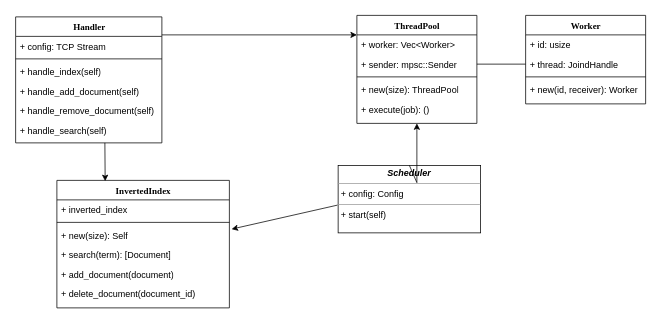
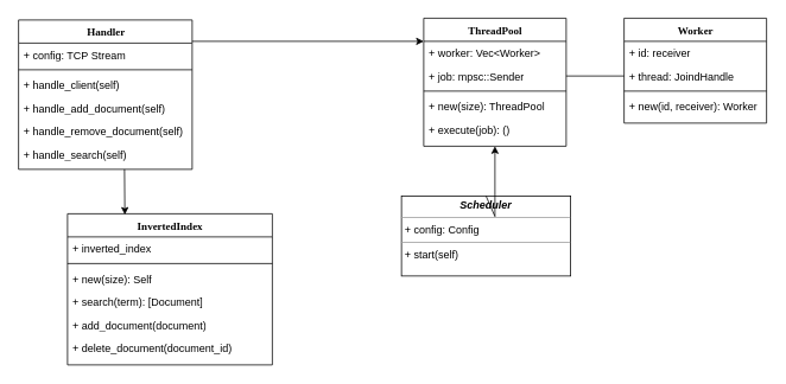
  <mxCell id="0" />
  <mxCell id="1" parent="0" />
  <mxCell id="2" value="Handler" style="swimlane;html=1;fontStyle=1;align=center;verticalAlign=top;childLayout=stackLayout;horizontal=1;startSize=26;horizontalStack=0;resizeParent=1;resizeLast=0;collapsible=1;marginBottom=0;swimlaneFillColor=#ffffff;rounded=0;shadow=0;comic=0;labelBackgroundColor=none;strokeWidth=1;fillColor=none;fontFamily=Verdana;fontSize=12" parent="1" vertex="1"><mxGeometry x="20" y="22" width="195" height="168" as="geometry" /></mxCell>
  <mxCell id="3" value="+ config: TCP Stream" style="text;html=1;strokeColor=none;fillColor=none;align=left;verticalAlign=top;spacingLeft=4;spacingRight=4;whiteSpace=wrap;overflow=hidden;rotatable=0;points=[[0,0.5],[1,0.5]];portConstraint=eastwest;" parent="2" vertex="1"><mxGeometry y="26" width="195" height="26" as="geometry" /></mxCell>
  <mxCell id="4" value="" style="line;html=1;strokeWidth=1;fillColor=none;align=left;verticalAlign=middle;spacingTop=-1;spacingLeft=3;spacingRight=3;rotatable=0;labelPosition=right;points=[];portConstraint=eastwest;" parent="2" vertex="1"><mxGeometry y="52" width="195" height="8" as="geometry" /></mxCell>
- <mxCell id="5" value="+ handle_index(self)" style="text;html=1;strokeColor=none;fillColor=none;align=left;verticalAlign=top;spacingLeft=4;spacingRight=4;whiteSpace=wrap;overflow=hidden;rotatable=0;points=[[0,0.5],[1,0.5]];portConstraint=eastwest;" parent="2" vertex="1"><mxGeometry y="60" width="195" height="26" as="geometry" /></mxCell>
+ <mxCell id="5" value="+ handle_client(self)" style="text;html=1;strokeColor=none;fillColor=none;align=left;verticalAlign=top;spacingLeft=4;spacingRight=4;whiteSpace=wrap;overflow=hidden;rotatable=0;points=[[0,0.5],[1,0.5]];portConstraint=eastwest;" parent="2" vertex="1"><mxGeometry y="60" width="195" height="26" as="geometry" /></mxCell>
  <mxCell id="6" value="+ handle_add_document(self)" style="text;html=1;strokeColor=none;fillColor=none;align=left;verticalAlign=top;spacingLeft=4;spacingRight=4;whiteSpace=wrap;overflow=hidden;rotatable=0;points=[[0,0.5],[1,0.5]];portConstraint=eastwest;" parent="2" vertex="1"><mxGeometry y="86" width="195" height="26" as="geometry" /></mxCell>
  <mxCell id="7" value="&lt;div&gt;+ handle_remove_document(self)&lt;/div&gt;" style="text;html=1;strokeColor=none;fillColor=none;align=left;verticalAlign=top;spacingLeft=4;spacingRight=4;whiteSpace=wrap;overflow=hidden;rotatable=0;points=[[0,0.5],[1,0.5]];portConstraint=eastwest;" parent="2" vertex="1"><mxGeometry y="112" width="195" height="26" as="geometry" /></mxCell>
  <mxCell id="8" value="+ handle_search(self)" style="text;html=1;strokeColor=none;fillColor=none;align=left;verticalAlign=top;spacingLeft=4;spacingRight=4;whiteSpace=wrap;overflow=hidden;rotatable=0;points=[[0,0.5],[1,0.5]];portConstraint=eastwest;" parent="2" vertex="1"><mxGeometry y="138" width="195" height="26" as="geometry" /></mxCell>
  <mxCell id="9" value="ThreadPool" style="swimlane;html=1;fontStyle=1;align=center;verticalAlign=top;childLayout=stackLayout;horizontal=1;startSize=26;horizontalStack=0;resizeParent=1;resizeLast=0;collapsible=1;marginBottom=0;swimlaneFillColor=#ffffff;rounded=0;shadow=0;comic=0;labelBackgroundColor=none;strokeWidth=1;fillColor=none;fontFamily=Verdana;fontSize=12" parent="1" vertex="1"><mxGeometry x="475" y="20" width="160" height="144" as="geometry"><mxRectangle x="665" y="136" width="100" height="30" as="alternateBounds" /></mxGeometry></mxCell>
  <mxCell id="10" value="+ worker: Vec&amp;lt;Worker&amp;gt;" style="text;html=1;strokeColor=none;fillColor=none;align=left;verticalAlign=top;spacingLeft=4;spacingRight=4;whiteSpace=wrap;overflow=hidden;rotatable=0;points=[[0,0.5],[1,0.5]];portConstraint=eastwest;" parent="9" vertex="1"><mxGeometry y="26" width="160" height="26" as="geometry" /></mxCell>
- <mxCell id="11" value="+ sender: mpsc::Sender" style="text;html=1;strokeColor=none;fillColor=none;align=left;verticalAlign=top;spacingLeft=4;spacingRight=4;whiteSpace=wrap;overflow=hidden;rotatable=0;points=[[0,0.5],[1,0.5]];portConstraint=eastwest;" parent="9" vertex="1"><mxGeometry y="52" width="160" height="26" as="geometry" /></mxCell>
+ <mxCell id="11" value="+ job: mpsc::Sender" style="text;html=1;strokeColor=none;fillColor=none;align=left;verticalAlign=top;spacingLeft=4;spacingRight=4;whiteSpace=wrap;overflow=hidden;rotatable=0;points=[[0,0.5],[1,0.5]];portConstraint=eastwest;" parent="9" vertex="1"><mxGeometry y="52" width="160" height="26" as="geometry" /></mxCell>
  <mxCell id="12" value="" style="line;html=1;strokeWidth=1;fillColor=none;align=left;verticalAlign=middle;spacingTop=-1;spacingLeft=3;spacingRight=3;rotatable=0;labelPosition=right;points=[];portConstraint=eastwest;" parent="9" vertex="1"><mxGeometry y="78" width="160" height="8" as="geometry" /></mxCell>
  <mxCell id="13" value="+ new(size): ThreadPool" style="text;html=1;strokeColor=none;fillColor=none;align=left;verticalAlign=top;spacingLeft=4;spacingRight=4;whiteSpace=wrap;overflow=hidden;rotatable=0;points=[[0,0.5],[1,0.5]];portConstraint=eastwest;" parent="9" vertex="1"><mxGeometry y="86" width="160" height="26" as="geometry" /></mxCell>
  <mxCell id="14" value="+ execute(job): ()" style="text;html=1;strokeColor=none;fillColor=none;align=left;verticalAlign=top;spacingLeft=4;spacingRight=4;whiteSpace=wrap;overflow=hidden;rotatable=0;points=[[0,0.5],[1,0.5]];portConstraint=eastwest;" parent="9" vertex="1"><mxGeometry y="112" width="160" height="26" as="geometry" /></mxCell>
  <mxCell id="15" value="&lt;p style=&quot;margin:0px;margin-top:4px;text-align:center;&quot;&gt;&lt;i&gt;&lt;b&gt;Scheduler&lt;/b&gt;&lt;/i&gt;&lt;br&gt;&lt;/p&gt;&lt;hr size=&quot;1&quot;&gt;&lt;p style=&quot;margin:0px;margin-left:4px;&quot;&gt;+ config: Config&lt;br&gt;&lt;/p&gt;&lt;hr size=&quot;1&quot;&gt;&lt;p style=&quot;margin:0px;margin-left:4px;&quot;&gt;+ start(self)&lt;br&gt;&lt;/p&gt;" style="verticalAlign=top;align=left;overflow=fill;fontSize=12;fontFamily=Helvetica;html=1;rounded=0;shadow=0;comic=0;labelBackgroundColor=none;strokeWidth=1" parent="1" vertex="1"><mxGeometry x="450" y="220" width="190" height="90" as="geometry" /></mxCell>
  <mxCell id="16" value="Worker" style="swimlane;html=1;fontStyle=1;align=center;verticalAlign=top;childLayout=stackLayout;horizontal=1;startSize=26;horizontalStack=0;resizeParent=1;resizeLast=0;collapsible=1;marginBottom=0;swimlaneFillColor=#ffffff;rounded=0;shadow=0;comic=0;labelBackgroundColor=none;strokeWidth=1;fillColor=none;fontFamily=Verdana;fontSize=12" parent="1" vertex="1"><mxGeometry x="700" y="20" width="160" height="118" as="geometry" /></mxCell>
- <mxCell id="17" value="+ id: usize" style="text;html=1;strokeColor=none;fillColor=none;align=left;verticalAlign=top;spacingLeft=4;spacingRight=4;whiteSpace=wrap;overflow=hidden;rotatable=0;points=[[0,0.5],[1,0.5]];portConstraint=eastwest;" parent="16" vertex="1"><mxGeometry y="26" width="160" height="26" as="geometry" /></mxCell>
+ <mxCell id="17" value="+ id: receiver" style="text;html=1;strokeColor=none;fillColor=none;align=left;verticalAlign=top;spacingLeft=4;spacingRight=4;whiteSpace=wrap;overflow=hidden;rotatable=0;points=[[0,0.5],[1,0.5]];portConstraint=eastwest;" parent="16" vertex="1"><mxGeometry y="26" width="160" height="26" as="geometry" /></mxCell>
  <mxCell id="18" value="+ thread: JoindHandle" style="text;html=1;strokeColor=none;fillColor=none;align=left;verticalAlign=top;spacingLeft=4;spacingRight=4;whiteSpace=wrap;overflow=hidden;rotatable=0;points=[[0,0.5],[1,0.5]];portConstraint=eastwest;" parent="16" vertex="1"><mxGeometry y="52" width="160" height="26" as="geometry" /></mxCell>
  <mxCell id="19" value="" style="line;html=1;strokeWidth=1;fillColor=none;align=left;verticalAlign=middle;spacingTop=-1;spacingLeft=3;spacingRight=3;rotatable=0;labelPosition=right;points=[];portConstraint=eastwest;" parent="16" vertex="1"><mxGeometry y="78" width="160" height="8" as="geometry" /></mxCell>
  <mxCell id="20" value="+ new(id, receiver): Worker" style="text;html=1;strokeColor=none;fillColor=none;align=left;verticalAlign=top;spacingLeft=4;spacingRight=4;whiteSpace=wrap;overflow=hidden;rotatable=0;points=[[0,0.5],[1,0.5]];portConstraint=eastwest;" parent="16" vertex="1"><mxGeometry y="86" width="160" height="26" as="geometry" /></mxCell>
  <mxCell id="21" value="" style="endArrow=classic;html=1;rounded=0;entryX=0;entryY=0;entryDx=0;entryDy=0;entryPerimeter=0;exitX=1;exitY=0.143;exitDx=0;exitDy=0;exitPerimeter=0;" parent="1" source="2" target="10" edge="1"><mxGeometry width="50" height="50" relative="1" as="geometry"><mxPoint x="217" y="50" as="sourcePoint" /><mxPoint x="555" y="240" as="targetPoint" /></mxGeometry></mxCell>
  <mxCell id="22" value="" style="endArrow=classic;html=1;rounded=0;exitX=0.5;exitY=0;exitDx=0;exitDy=0;entryX=0.5;entryY=1;entryDx=0;entryDy=0;" parent="1" target="9" edge="1" source="15"><mxGeometry width="50" height="50" relative="1" as="geometry"><mxPoint x="455.04" y="242.96" as="sourcePoint" /><mxPoint x="650.04" y="59.998" as="targetPoint" /><Array as="points"><mxPoint x="555" y="243" /></Array></mxGeometry></mxCell>
  <mxCell id="23" value="" style="endArrow=none;html=1;rounded=0;exitX=1;exitY=0.5;exitDx=0;exitDy=0;entryX=0;entryY=0.5;entryDx=0;entryDy=0;" parent="1" source="11" target="18" edge="1"><mxGeometry width="50" height="50" relative="1" as="geometry"><mxPoint x="340" y="344" as="sourcePoint" /><mxPoint x="680" y="124" as="targetPoint" /></mxGeometry></mxCell>
  <mxCell id="24" value="InvertedIndex" style="swimlane;html=1;fontStyle=1;align=center;verticalAlign=top;childLayout=stackLayout;horizontal=1;startSize=26;horizontalStack=0;resizeParent=1;resizeLast=0;collapsible=1;marginBottom=0;swimlaneFillColor=#ffffff;rounded=0;shadow=0;comic=0;labelBackgroundColor=none;strokeWidth=1;fillColor=none;fontFamily=Verdana;fontSize=12" vertex="1" parent="1"><mxGeometry x="75" y="240" width="230" height="170" as="geometry"><mxRectangle x="665" y="136" width="100" height="30" as="alternateBounds" /></mxGeometry></mxCell>
  <mxCell id="25" value="+ inverted_index" style="text;html=1;strokeColor=none;fillColor=none;align=left;verticalAlign=top;spacingLeft=4;spacingRight=4;whiteSpace=wrap;overflow=hidden;rotatable=0;points=[[0,0.5],[1,0.5]];portConstraint=eastwest;" vertex="1" parent="24"><mxGeometry y="26" width="230" height="26" as="geometry" /></mxCell>
  <mxCell id="26" value="" style="line;html=1;strokeWidth=1;fillColor=none;align=left;verticalAlign=middle;spacingTop=-1;spacingLeft=3;spacingRight=3;rotatable=0;labelPosition=right;points=[];portConstraint=eastwest;" vertex="1" parent="24"><mxGeometry y="52" width="230" height="8" as="geometry" /></mxCell>
  <mxCell id="27" value="+ new(size): Self" style="text;html=1;strokeColor=none;fillColor=none;align=left;verticalAlign=top;spacingLeft=4;spacingRight=4;whiteSpace=wrap;overflow=hidden;rotatable=0;points=[[0,0.5],[1,0.5]];portConstraint=eastwest;" vertex="1" parent="24"><mxGeometry y="60" width="230" height="26" as="geometry" /></mxCell>
  <mxCell id="28" value="+ search(term): [Document]" style="text;html=1;strokeColor=none;fillColor=none;align=left;verticalAlign=top;spacingLeft=4;spacingRight=4;whiteSpace=wrap;overflow=hidden;rotatable=0;points=[[0,0.5],[1,0.5]];portConstraint=eastwest;" vertex="1" parent="24"><mxGeometry y="86" width="230" height="26" as="geometry" /></mxCell>
  <mxCell id="29" value="+ add_document(document)" style="text;html=1;strokeColor=none;fillColor=none;align=left;verticalAlign=top;spacingLeft=4;spacingRight=4;whiteSpace=wrap;overflow=hidden;rotatable=0;points=[[0,0.5],[1,0.5]];portConstraint=eastwest;" vertex="1" parent="24"><mxGeometry y="112" width="230" height="26" as="geometry" /></mxCell>
  <mxCell id="30" value="+ delete_document(document_id)" style="text;html=1;strokeColor=none;fillColor=none;align=left;verticalAlign=top;spacingLeft=4;spacingRight=4;whiteSpace=wrap;overflow=hidden;rotatable=0;points=[[0,0.5],[1,0.5]];portConstraint=eastwest;" vertex="1" parent="24"><mxGeometry y="138" width="230" height="26" as="geometry" /></mxCell>
  <mxCell id="31" value="" style="endArrow=classic;html=1;rounded=0;entryX=0.28;entryY=0.006;entryDx=0;entryDy=0;entryPerimeter=0;" edge="1" parent="1" target="24"><mxGeometry width="50" height="50" relative="1" as="geometry"><mxPoint x="139" y="190" as="sourcePoint" /><mxPoint x="105" y="220" as="targetPoint" /></mxGeometry></mxCell>
- <mxCell id="32" value="" style="endArrow=classic;html=1;rounded=0;exitX=-0.005;exitY=0.589;exitDx=0;exitDy=0;entryX=1.013;entryY=0.192;entryDx=0;entryDy=0;entryPerimeter=0;exitPerimeter=0;" edge="1" parent="1" source="15" target="27"><mxGeometry width="50" height="50" relative="1" as="geometry"><mxPoint x="385" y="290" as="sourcePoint" /><mxPoint x="435" y="240" as="targetPoint" /></mxGeometry></mxCell>
